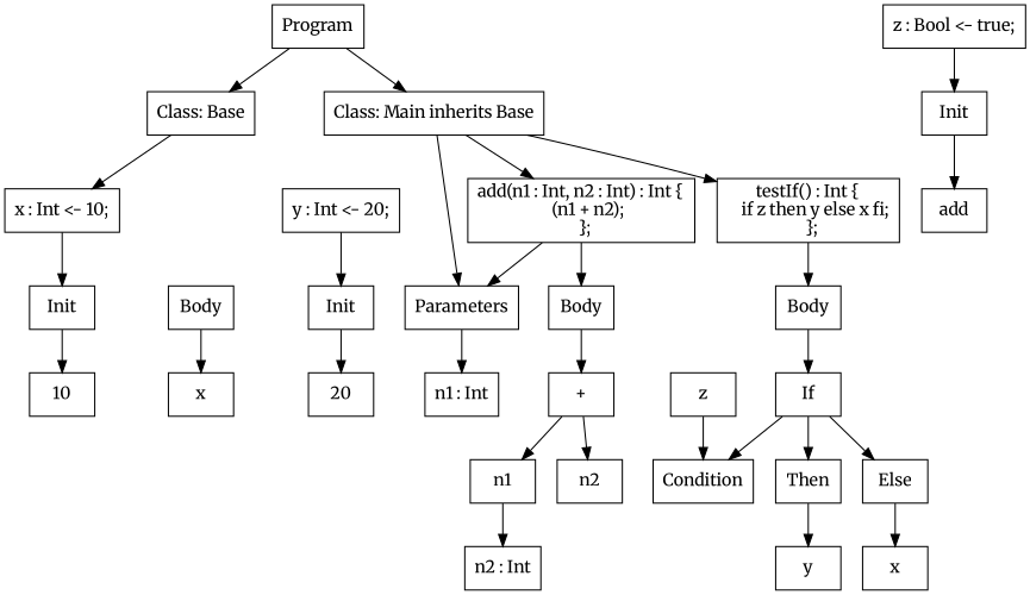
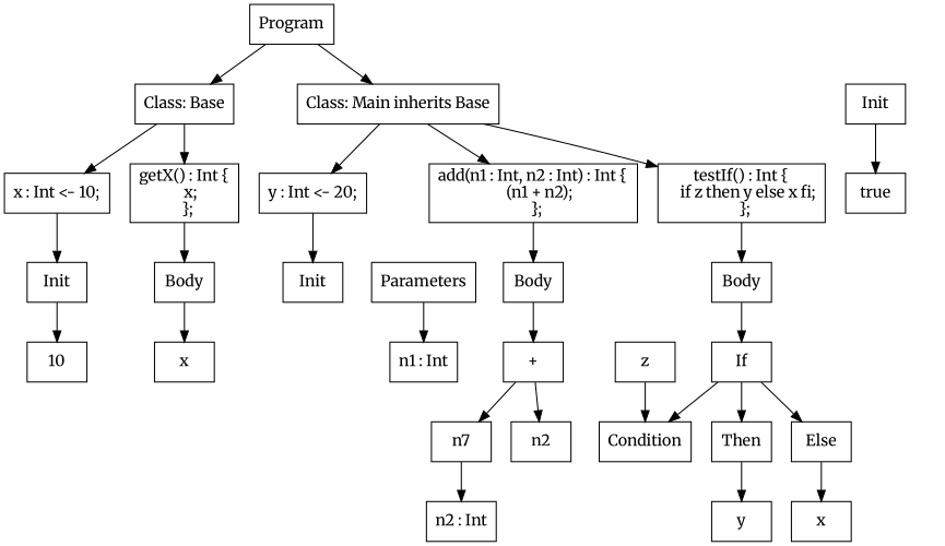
  digraph {
    fontname=Merriweather
    node [fontname=Merriweather shape=box]
    edge [fontname=Merriweather]
    n1 [label=Program]
    n2 [label="Class: Base"]
    n3 [label="Class: Main inherits Base"]
    n4 [label="x : Int <- 10;"]
+   n5 [label="getX() : Int {\n    x;\n  };"]
    n6 [label="y : Int <- 20;"]
    n7 [label="add(n1 : Int, n2 : Int) : Int {\n    (n1 + n2);\n  };"]
    n8 [label="testIf() : Int {\n    if z then y else x fi;\n  };"]
    n9 [label=Init]
    n10 [label=Body]
    n11 [label=10]
    n12 [label=x]
    n13 [label=Init]
-   n14 [label="z : Bool <- true;"]
    n15 [label=Init]
    n16 [label=Parameters]
    n17 [label=Body]
    n18 [label=Body]
-   n19 [label=20]
-   n20 [label=add]
+   n20 [label=true]
    n21 [label="n1 : Int"]
    n22 [label="+"]
    n23 [label="n2 : Int"]
-   n24 [label=n1]
+   n24 [label=n7]
    n25 [label=n2]
    n26 [label=If]
    n27 [label=Condition]
    n28 [label=Then]
    n29 [label=Else]
    n30 [label=y]
    n31 [label=x]
    n32 [label=z]
    n1 -> n2
    n1 -> n3
    n2 -> n4
-   n3 -> n16
+   n2 -> n5
+   n3 -> n6
    n3 -> n7
    n3 -> n8
    n4 -> n9
+   n5 -> n10
    n6 -> n13
-   n7 -> n16
    n7 -> n17
    n8 -> n18
    n9 -> n11
    n10 -> n12
-   n13 -> n19
-   n14 -> n15
    n15 -> n20
    n16 -> n21
    n17 -> n22
    n18 -> n26
    n22 -> n24
    n22 -> n25
    n24 -> n23
    n26 -> n27
    n26 -> n28
    n26 -> n29
    n28 -> n30
    n29 -> n31
    n32 -> n27
  }
